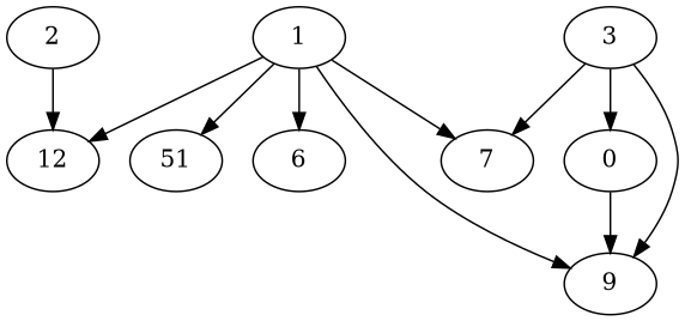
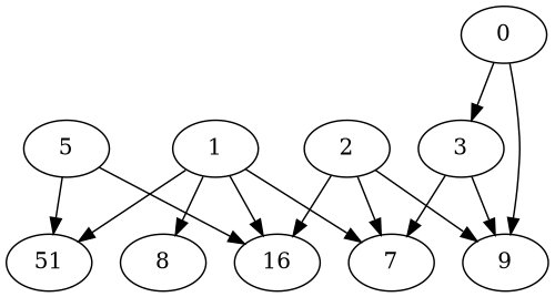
  strict digraph {
    7 [SETE=1]
    1
-   8 [OITO=1 label=6]
+   8 [OITO=1]
    n4 [ONZE=1 label=51]
-   12 [DOZE=1]
+   12 [DOZE=1 label=16]
    2
    9
    3
    n9 [label=0]
+   5
    1 -> 7
    1 -> 8
    1 -> n4
    1 -> 12
+   2 -> 7
    2 -> 12
-   1 -> 9
+   2 -> 9
    3 -> 7
    3 -> 9
-   3 -> n9
+   n9 -> 3
    n9 -> 9
+   5 -> n4
+   5 -> 12
  }
